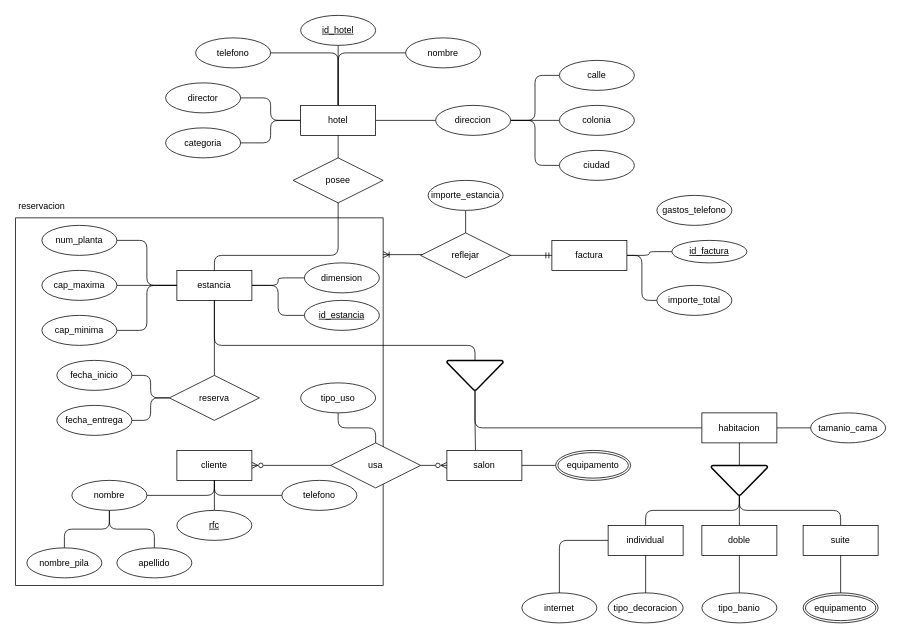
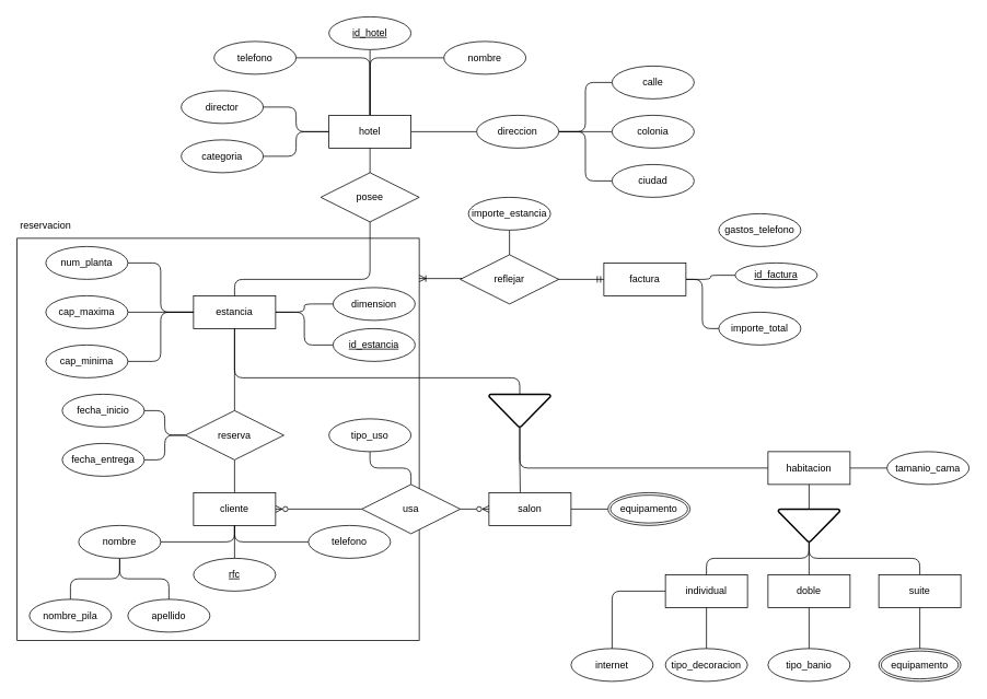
  <mxCell id="0" />
  <mxCell id="1" parent="0" />
  <mxCell id="2" style="edgeStyle=orthogonalEdgeStyle;rounded=1;orthogonalLoop=1;jettySize=auto;html=1;exitX=0;exitY=0.5;exitDx=0;exitDy=0;entryX=1;entryY=0.5;entryDx=0;entryDy=0;curved=0;endArrow=none;endFill=0;" parent="1" source="8" target="10" edge="1"><mxGeometry relative="1" as="geometry" /></mxCell>
  <mxCell id="3" style="edgeStyle=orthogonalEdgeStyle;rounded=1;orthogonalLoop=1;jettySize=auto;html=1;exitX=0;exitY=0.5;exitDx=0;exitDy=0;entryX=1;entryY=0.5;entryDx=0;entryDy=0;endArrow=none;endFill=0;curved=0;" parent="1" source="8" target="11" edge="1"><mxGeometry relative="1" as="geometry" /></mxCell>
  <mxCell id="4" style="edgeStyle=orthogonalEdgeStyle;rounded=1;orthogonalLoop=1;jettySize=auto;html=1;exitX=0.5;exitY=0;exitDx=0;exitDy=0;entryX=1;entryY=0.5;entryDx=0;entryDy=0;endArrow=none;endFill=0;curved=0;" parent="1" source="8" target="17" edge="1"><mxGeometry relative="1" as="geometry" /></mxCell>
  <mxCell id="5" style="edgeStyle=orthogonalEdgeStyle;rounded=1;orthogonalLoop=1;jettySize=auto;html=1;exitX=0.5;exitY=0;exitDx=0;exitDy=0;entryX=0;entryY=0.5;entryDx=0;entryDy=0;endArrow=none;endFill=0;curved=0;" parent="1" source="8" target="16" edge="1"><mxGeometry relative="1" as="geometry" /></mxCell>
  <mxCell id="6" style="edgeStyle=orthogonalEdgeStyle;rounded=1;orthogonalLoop=1;jettySize=auto;html=1;exitX=0.5;exitY=0;exitDx=0;exitDy=0;entryX=0.5;entryY=1;entryDx=0;entryDy=0;endArrow=none;endFill=0;curved=0;" parent="1" source="8" edge="1"><mxGeometry relative="1" as="geometry"><mxPoint x="450" y="60" as="targetPoint" /></mxGeometry></mxCell>
  <mxCell id="7" style="edgeStyle=orthogonalEdgeStyle;rounded=1;orthogonalLoop=1;jettySize=auto;html=1;exitX=1;exitY=0.5;exitDx=0;exitDy=0;entryX=0;entryY=0.5;entryDx=0;entryDy=0;curved=0;endArrow=none;endFill=0;" parent="1" source="8" target="15" edge="1"><mxGeometry relative="1" as="geometry" /></mxCell>
  <mxCell id="8" value="hotel" style="whiteSpace=wrap;html=1;align=center;" parent="1" vertex="1"><mxGeometry x="400" y="140" width="100" height="40" as="geometry" /></mxCell>
  <mxCell id="9" value="id_hotel" style="ellipse;whiteSpace=wrap;html=1;align=center;fontStyle=4;" parent="1" vertex="1"><mxGeometry x="400" y="20" width="100" height="40" as="geometry" /></mxCell>
  <mxCell id="10" value="categoria" style="ellipse;whiteSpace=wrap;html=1;align=center;" parent="1" vertex="1"><mxGeometry x="220" y="170" width="100" height="40" as="geometry" /></mxCell>
  <mxCell id="11" value="director" style="ellipse;whiteSpace=wrap;html=1;align=center;" parent="1" vertex="1"><mxGeometry x="220" y="110" width="100" height="40" as="geometry" /></mxCell>
  <mxCell id="12" style="edgeStyle=orthogonalEdgeStyle;rounded=1;orthogonalLoop=1;jettySize=auto;html=1;exitX=1;exitY=0.5;exitDx=0;exitDy=0;entryX=0;entryY=0.5;entryDx=0;entryDy=0;curved=0;endArrow=none;endFill=0;" parent="1" source="15" target="20" edge="1"><mxGeometry relative="1" as="geometry" /></mxCell>
  <mxCell id="13" style="edgeStyle=orthogonalEdgeStyle;rounded=1;orthogonalLoop=1;jettySize=auto;html=1;exitX=1;exitY=0.5;exitDx=0;exitDy=0;entryX=0;entryY=0.5;entryDx=0;entryDy=0;endArrow=none;endFill=0;curved=0;" parent="1" source="15" target="19" edge="1"><mxGeometry relative="1" as="geometry" /></mxCell>
  <mxCell id="14" style="edgeStyle=orthogonalEdgeStyle;rounded=1;orthogonalLoop=1;jettySize=auto;html=1;exitX=1;exitY=0.5;exitDx=0;exitDy=0;entryX=0;entryY=0.5;entryDx=0;entryDy=0;endArrow=none;endFill=0;curved=0;" parent="1" source="15" target="18" edge="1"><mxGeometry relative="1" as="geometry" /></mxCell>
  <mxCell id="15" value="direccion" style="ellipse;whiteSpace=wrap;html=1;align=center;" parent="1" vertex="1"><mxGeometry x="580" y="140" width="100" height="40" as="geometry" /></mxCell>
  <mxCell id="16" value="nombre" style="ellipse;whiteSpace=wrap;html=1;align=center;" parent="1" vertex="1"><mxGeometry x="540" y="50" width="100" height="40" as="geometry" /></mxCell>
  <mxCell id="17" value="telefono" style="ellipse;whiteSpace=wrap;html=1;align=center;" parent="1" vertex="1"><mxGeometry x="260" y="50" width="100" height="40" as="geometry" /></mxCell>
  <mxCell id="18" value="ciudad" style="ellipse;whiteSpace=wrap;html=1;align=center;" parent="1" vertex="1"><mxGeometry x="745" y="200" width="100" height="40" as="geometry" /></mxCell>
  <mxCell id="19" value="colonia" style="ellipse;whiteSpace=wrap;html=1;align=center;" parent="1" vertex="1"><mxGeometry x="745" y="140" width="100" height="40" as="geometry" /></mxCell>
  <mxCell id="20" value="calle" style="ellipse;whiteSpace=wrap;html=1;align=center;" parent="1" vertex="1"><mxGeometry x="745" y="80" width="100" height="40" as="geometry" /></mxCell>
  <mxCell id="21" style="edgeStyle=orthogonalEdgeStyle;rounded=1;orthogonalLoop=1;jettySize=auto;html=1;exitX=1;exitY=0.5;exitDx=0;exitDy=0;entryX=0;entryY=0.5;entryDx=0;entryDy=0;curved=0;endArrow=none;endFill=0;" parent="1" source="24" target="29" edge="1"><mxGeometry relative="1" as="geometry" /></mxCell>
  <mxCell id="22" style="edgeStyle=orthogonalEdgeStyle;rounded=1;orthogonalLoop=1;jettySize=auto;html=1;exitX=1;exitY=0.5;exitDx=0;exitDy=0;entryX=0;entryY=0.5;entryDx=0;entryDy=0;curved=0;endArrow=none;endFill=0;" parent="1" source="24" target="28" edge="1"><mxGeometry relative="1" as="geometry" /></mxCell>
  <mxCell id="23" style="edgeStyle=orthogonalEdgeStyle;rounded=1;orthogonalLoop=1;jettySize=auto;html=1;exitX=0.5;exitY=1;exitDx=0;exitDy=0;entryX=0.5;entryY=0;entryDx=0;entryDy=0;endArrow=none;endFill=0;curved=0;" edge="1" parent="1" source="24" target="62"><mxGeometry relative="1" as="geometry" /></mxCell>
  <mxCell id="24" value="estancia" style="whiteSpace=wrap;html=1;align=center;" parent="1" vertex="1"><mxGeometry x="235" y="360" width="100" height="40" as="geometry" /></mxCell>
  <mxCell id="25" style="edgeStyle=orthogonalEdgeStyle;rounded=1;orthogonalLoop=1;jettySize=auto;html=1;exitX=0.5;exitY=0;exitDx=0;exitDy=0;entryX=0.5;entryY=1;entryDx=0;entryDy=0;curved=0;endArrow=none;endFill=0;" parent="1" source="27" target="8" edge="1"><mxGeometry relative="1" as="geometry" /></mxCell>
  <mxCell id="26" style="edgeStyle=orthogonalEdgeStyle;rounded=1;orthogonalLoop=1;jettySize=auto;html=1;exitX=0.5;exitY=1;exitDx=0;exitDy=0;entryX=0.5;entryY=0;entryDx=0;entryDy=0;endArrow=none;endFill=0;curved=0;" parent="1" source="27" target="24" edge="1"><mxGeometry relative="1" as="geometry"><Array as="points"><mxPoint x="450" y="340" /><mxPoint x="285" y="340" /></Array></mxGeometry></mxCell>
  <mxCell id="27" value="posee" style="shape=rhombus;perimeter=rhombusPerimeter;whiteSpace=wrap;html=1;align=center;" parent="1" vertex="1"><mxGeometry x="390" y="210" width="120" height="60" as="geometry" /></mxCell>
  <mxCell id="28" value="id_estancia" style="ellipse;whiteSpace=wrap;html=1;align=center;fontStyle=4;" parent="1" vertex="1"><mxGeometry x="405" y="400" width="100" height="40" as="geometry" /></mxCell>
  <mxCell id="29" value="dimension" style="ellipse;whiteSpace=wrap;html=1;align=center;" parent="1" vertex="1"><mxGeometry x="405" y="350" width="100" height="40" as="geometry" /></mxCell>
  <mxCell id="30" value="tamanio_cama" style="ellipse;whiteSpace=wrap;html=1;align=center;" parent="1" vertex="1"><mxGeometry x="1080" y="550" width="100" height="40" as="geometry" /></mxCell>
  <mxCell id="31" style="edgeStyle=orthogonalEdgeStyle;rounded=1;orthogonalLoop=1;jettySize=auto;html=1;exitX=1;exitY=0.5;exitDx=0;exitDy=0;entryX=0;entryY=0.5;entryDx=0;entryDy=0;curved=0;endArrow=none;endFill=0;" parent="1" source="32" target="24" edge="1"><mxGeometry relative="1" as="geometry" /></mxCell>
  <mxCell id="32" value="num_planta" style="ellipse;whiteSpace=wrap;html=1;align=center;" parent="1" vertex="1"><mxGeometry x="55" y="300" width="100" height="40" as="geometry" /></mxCell>
  <mxCell id="33" style="edgeStyle=orthogonalEdgeStyle;rounded=1;orthogonalLoop=1;jettySize=auto;html=1;exitX=1;exitY=0.5;exitDx=0;exitDy=0;entryX=0;entryY=0.5;entryDx=0;entryDy=0;curved=0;endArrow=none;endFill=0;" parent="1" source="34" target="24" edge="1"><mxGeometry relative="1" as="geometry" /></mxCell>
  <mxCell id="34" value="cap_minima" style="ellipse;whiteSpace=wrap;html=1;align=center;" parent="1" vertex="1"><mxGeometry x="55" y="420" width="100" height="40" as="geometry" /></mxCell>
  <mxCell id="35" style="edgeStyle=orthogonalEdgeStyle;rounded=1;orthogonalLoop=1;jettySize=auto;html=1;exitX=1;exitY=0.5;exitDx=0;exitDy=0;entryX=0;entryY=0.5;entryDx=0;entryDy=0;curved=0;endArrow=none;endFill=0;" parent="1" source="36" target="24" edge="1"><mxGeometry relative="1" as="geometry" /></mxCell>
  <mxCell id="36" value="cap_maxima" style="ellipse;whiteSpace=wrap;html=1;align=center;" parent="1" vertex="1"><mxGeometry x="55" y="360" width="100" height="40" as="geometry" /></mxCell>
  <mxCell id="37" style="edgeStyle=orthogonalEdgeStyle;rounded=1;orthogonalLoop=1;jettySize=auto;html=1;exitX=0.5;exitY=1;exitDx=0;exitDy=0;exitPerimeter=0;entryX=0;entryY=0.5;entryDx=0;entryDy=0;curved=0;endArrow=none;endFill=0;" parent="1" source="38" target="40" edge="1"><mxGeometry relative="1" as="geometry" /></mxCell>
  <mxCell id="38" value="" style="strokeWidth=2;html=1;shape=mxgraph.flowchart.merge_or_storage;whiteSpace=wrap;" parent="1" vertex="1"><mxGeometry x="595" y="480" width="75" height="40" as="geometry" /></mxCell>
  <mxCell id="39" style="edgeStyle=orthogonalEdgeStyle;rounded=1;orthogonalLoop=1;jettySize=auto;html=1;exitX=1;exitY=0.5;exitDx=0;exitDy=0;entryX=0;entryY=0.5;entryDx=0;entryDy=0;curved=0;endArrow=none;endFill=0;" parent="1" source="40" target="30" edge="1"><mxGeometry relative="1" as="geometry" /></mxCell>
  <mxCell id="40" value="habitacion" style="whiteSpace=wrap;html=1;align=center;" parent="1" vertex="1"><mxGeometry x="935" y="550" width="100" height="40" as="geometry" /></mxCell>
  <mxCell id="41" style="edgeStyle=orthogonalEdgeStyle;rounded=1;orthogonalLoop=1;jettySize=auto;html=1;exitX=1;exitY=0.5;exitDx=0;exitDy=0;entryX=0;entryY=0.5;entryDx=0;entryDy=0;curved=0;endArrow=none;endFill=0;" parent="1" source="42" target="43" edge="1"><mxGeometry relative="1" as="geometry" /></mxCell>
  <mxCell id="42" value="salon" style="whiteSpace=wrap;html=1;align=center;" parent="1" vertex="1"><mxGeometry x="595" y="600" width="100" height="40" as="geometry" /></mxCell>
  <mxCell id="43" value="equipamento" style="ellipse;shape=doubleEllipse;margin=3;whiteSpace=wrap;html=1;align=center;" parent="1" vertex="1"><mxGeometry x="740" y="600" width="100" height="40" as="geometry" /></mxCell>
  <mxCell id="44" style="edgeStyle=orthogonalEdgeStyle;rounded=1;orthogonalLoop=1;jettySize=auto;html=1;exitX=0.5;exitY=1;exitDx=0;exitDy=0;exitPerimeter=0;entryX=0.5;entryY=0;entryDx=0;entryDy=0;curved=0;endArrow=none;endFill=0;" parent="1" source="47" target="48" edge="1"><mxGeometry relative="1" as="geometry" /></mxCell>
  <mxCell id="45" style="edgeStyle=orthogonalEdgeStyle;rounded=1;orthogonalLoop=1;jettySize=auto;html=1;exitX=0.5;exitY=1;exitDx=0;exitDy=0;exitPerimeter=0;entryX=0.5;entryY=0;entryDx=0;entryDy=0;curved=0;endArrow=none;endFill=0;" parent="1" source="47" target="50" edge="1"><mxGeometry relative="1" as="geometry" /></mxCell>
  <mxCell id="46" style="edgeStyle=orthogonalEdgeStyle;rounded=1;orthogonalLoop=1;jettySize=auto;html=1;exitX=0.5;exitY=1;exitDx=0;exitDy=0;exitPerimeter=0;entryX=0.5;entryY=0;entryDx=0;entryDy=0;endArrow=none;endFill=0;curved=0;" parent="1" source="47" target="49" edge="1"><mxGeometry relative="1" as="geometry" /></mxCell>
  <mxCell id="47" value="" style="strokeWidth=2;html=1;shape=mxgraph.flowchart.merge_or_storage;whiteSpace=wrap;" parent="1" vertex="1"><mxGeometry x="947.5" y="620" width="75" height="40" as="geometry" /></mxCell>
  <mxCell id="48" value="individual" style="whiteSpace=wrap;html=1;align=center;" parent="1" vertex="1"><mxGeometry x="810" y="700" width="100" height="40" as="geometry" /></mxCell>
  <mxCell id="49" value="suite" style="whiteSpace=wrap;html=1;align=center;" parent="1" vertex="1"><mxGeometry x="1070" y="700" width="100" height="40" as="geometry" /></mxCell>
  <mxCell id="50" value="doble" style="whiteSpace=wrap;html=1;align=center;" parent="1" vertex="1"><mxGeometry x="935" y="700" width="100" height="40" as="geometry" /></mxCell>
  <mxCell id="51" style="edgeStyle=orthogonalEdgeStyle;rounded=1;orthogonalLoop=1;jettySize=auto;html=1;exitX=0.5;exitY=1;exitDx=0;exitDy=0;entryX=0.5;entryY=0;entryDx=0;entryDy=0;entryPerimeter=0;curved=0;endArrow=none;endFill=0;" parent="1" source="40" target="47" edge="1"><mxGeometry relative="1" as="geometry" /></mxCell>
  <mxCell id="52" style="edgeStyle=orthogonalEdgeStyle;rounded=1;orthogonalLoop=1;jettySize=auto;html=1;exitX=0.5;exitY=0;exitDx=0;exitDy=0;entryX=0.5;entryY=1;entryDx=0;entryDy=0;curved=0;endArrow=none;endFill=0;" parent="1" source="53" target="49" edge="1"><mxGeometry relative="1" as="geometry" /></mxCell>
  <mxCell id="53" value="equipamento" style="ellipse;shape=doubleEllipse;margin=3;whiteSpace=wrap;html=1;align=center;" parent="1" vertex="1"><mxGeometry x="1070" y="790" width="100" height="40" as="geometry" /></mxCell>
  <mxCell id="54" style="edgeStyle=orthogonalEdgeStyle;rounded=1;orthogonalLoop=1;jettySize=auto;html=1;exitX=0.5;exitY=0;exitDx=0;exitDy=0;entryX=0;entryY=0.5;entryDx=0;entryDy=0;curved=0;endArrow=none;endFill=0;" parent="1" source="55" target="48" edge="1"><mxGeometry relative="1" as="geometry" /></mxCell>
  <mxCell id="55" value="internet" style="ellipse;whiteSpace=wrap;html=1;align=center;" parent="1" vertex="1"><mxGeometry x="695" y="790" width="100" height="40" as="geometry" /></mxCell>
  <mxCell id="56" style="edgeStyle=orthogonalEdgeStyle;rounded=1;orthogonalLoop=1;jettySize=auto;html=1;exitX=0.5;exitY=0;exitDx=0;exitDy=0;entryX=0.5;entryY=1;entryDx=0;entryDy=0;curved=0;endArrow=none;endFill=0;" parent="1" source="57" target="48" edge="1"><mxGeometry relative="1" as="geometry" /></mxCell>
  <mxCell id="57" value="tipo_decoracion" style="ellipse;whiteSpace=wrap;html=1;align=center;" parent="1" vertex="1"><mxGeometry x="810" y="790" width="100" height="40" as="geometry" /></mxCell>
  <mxCell id="58" style="edgeStyle=orthogonalEdgeStyle;rounded=1;orthogonalLoop=1;jettySize=auto;html=1;exitX=0.5;exitY=0;exitDx=0;exitDy=0;entryX=0.5;entryY=1;entryDx=0;entryDy=0;curved=0;endArrow=none;endFill=0;" parent="1" source="59" target="50" edge="1"><mxGeometry relative="1" as="geometry" /></mxCell>
  <mxCell id="59" value="tipo_banio" style="ellipse;whiteSpace=wrap;html=1;align=center;" parent="1" vertex="1"><mxGeometry x="935" y="790" width="100" height="40" as="geometry" /></mxCell>
  <mxCell id="60" value="cliente" style="whiteSpace=wrap;html=1;align=center;" parent="1" vertex="1"><mxGeometry x="235" y="600" width="100" height="40" as="geometry" /></mxCell>
+ <mxCell id="61" style="edgeStyle=orthogonalEdgeStyle;rounded=1;orthogonalLoop=1;jettySize=auto;html=1;exitX=0.5;exitY=1;exitDx=0;exitDy=0;entryX=0.5;entryY=0;entryDx=0;entryDy=0;curved=0;endArrow=none;endFill=0;" parent="1" source="62" target="60" edge="1"><mxGeometry relative="1" as="geometry" /></mxCell>
  <mxCell id="62" value="reserva" style="shape=rhombus;perimeter=rhombusPerimeter;whiteSpace=wrap;html=1;align=center;" parent="1" vertex="1"><mxGeometry x="225" y="500" width="120" height="60" as="geometry" /></mxCell>
  <mxCell id="63" style="edgeStyle=orthogonalEdgeStyle;rounded=1;orthogonalLoop=1;jettySize=auto;html=1;exitX=1;exitY=0.5;exitDx=0;exitDy=0;entryX=0;entryY=0.5;entryDx=0;entryDy=0;curved=0;endArrow=none;endFill=0;" parent="1" source="64" target="62" edge="1"><mxGeometry relative="1" as="geometry" /></mxCell>
  <mxCell id="64" value="fecha_entrega" style="ellipse;whiteSpace=wrap;html=1;align=center;" parent="1" vertex="1"><mxGeometry x="75" y="540" width="100" height="40" as="geometry" /></mxCell>
  <mxCell id="65" style="edgeStyle=orthogonalEdgeStyle;rounded=1;orthogonalLoop=1;jettySize=auto;html=1;exitX=1;exitY=0.5;exitDx=0;exitDy=0;entryX=0;entryY=0.5;entryDx=0;entryDy=0;curved=0;endArrow=none;endFill=0;" parent="1" source="66" target="62" edge="1"><mxGeometry relative="1" as="geometry" /></mxCell>
  <mxCell id="66" value="fecha_inicio" style="ellipse;whiteSpace=wrap;html=1;align=center;" parent="1" vertex="1"><mxGeometry x="75" y="480" width="100" height="40" as="geometry" /></mxCell>
  <mxCell id="67" style="edgeStyle=orthogonalEdgeStyle;rounded=1;orthogonalLoop=1;jettySize=auto;html=1;exitX=0.5;exitY=0;exitDx=0;exitDy=0;entryX=0.5;entryY=1;entryDx=0;entryDy=0;curved=0;endArrow=none;endFill=0;" parent="1" source="68" target="60" edge="1"><mxGeometry relative="1" as="geometry" /></mxCell>
  <mxCell id="68" value="rfc" style="ellipse;whiteSpace=wrap;html=1;align=center;fontStyle=4;" parent="1" vertex="1"><mxGeometry x="235" y="680" width="100" height="40" as="geometry" /></mxCell>
  <mxCell id="69" style="edgeStyle=orthogonalEdgeStyle;rounded=1;orthogonalLoop=1;jettySize=auto;html=1;exitX=0;exitY=0.5;exitDx=0;exitDy=0;entryX=0.5;entryY=1;entryDx=0;entryDy=0;curved=0;endArrow=none;endFill=0;" parent="1" source="70" target="60" edge="1"><mxGeometry relative="1" as="geometry" /></mxCell>
  <mxCell id="70" value="telefono" style="ellipse;whiteSpace=wrap;html=1;align=center;" parent="1" vertex="1"><mxGeometry x="375" y="640" width="100" height="40" as="geometry" /></mxCell>
  <mxCell id="71" style="edgeStyle=orthogonalEdgeStyle;rounded=1;orthogonalLoop=1;jettySize=auto;html=1;exitX=1;exitY=0.5;exitDx=0;exitDy=0;entryX=0.5;entryY=1;entryDx=0;entryDy=0;curved=0;endArrow=none;endFill=0;" parent="1" source="74" target="60" edge="1"><mxGeometry relative="1" as="geometry" /></mxCell>
  <mxCell id="72" style="edgeStyle=orthogonalEdgeStyle;rounded=1;orthogonalLoop=1;jettySize=auto;html=1;exitX=0.5;exitY=1;exitDx=0;exitDy=0;entryX=0.5;entryY=0;entryDx=0;entryDy=0;curved=0;endArrow=none;endFill=0;" parent="1" source="74" target="76" edge="1"><mxGeometry relative="1" as="geometry" /></mxCell>
  <mxCell id="73" style="edgeStyle=orthogonalEdgeStyle;rounded=1;orthogonalLoop=1;jettySize=auto;html=1;exitX=0.5;exitY=1;exitDx=0;exitDy=0;entryX=0.5;entryY=0;entryDx=0;entryDy=0;curved=0;endArrow=none;endFill=0;" parent="1" source="74" target="75" edge="1"><mxGeometry relative="1" as="geometry" /></mxCell>
  <mxCell id="74" value="nombre" style="ellipse;whiteSpace=wrap;html=1;align=center;" parent="1" vertex="1"><mxGeometry x="95" y="640" width="100" height="40" as="geometry" /></mxCell>
  <mxCell id="75" value="apellido" style="ellipse;whiteSpace=wrap;html=1;align=center;" parent="1" vertex="1"><mxGeometry x="155" y="730" width="100" height="40" as="geometry" /></mxCell>
  <mxCell id="76" value="nombre_pila" style="ellipse;whiteSpace=wrap;html=1;align=center;" parent="1" vertex="1"><mxGeometry x="35" y="730" width="100" height="40" as="geometry" /></mxCell>
  <mxCell id="77" style="edgeStyle=orthogonalEdgeStyle;rounded=1;orthogonalLoop=1;jettySize=auto;html=1;exitX=0.5;exitY=1;exitDx=0;exitDy=0;entryX=0.5;entryY=0;entryDx=0;entryDy=0;entryPerimeter=0;curved=0;endArrow=none;endFill=0;" edge="1" parent="1" source="24" target="38"><mxGeometry relative="1" as="geometry"><Array as="points"><mxPoint x="285" y="460" /><mxPoint x="633" y="460" /></Array></mxGeometry></mxCell>
  <mxCell id="78" value="" style="rounded=0;whiteSpace=wrap;html=1;fillColor=none;glass=1;" vertex="1" parent="1"><mxGeometry x="20" y="290" width="490" height="490" as="geometry" /></mxCell>
  <mxCell id="79" style="edgeStyle=orthogonalEdgeStyle;rounded=1;orthogonalLoop=1;jettySize=auto;html=1;exitX=1;exitY=0.5;exitDx=0;exitDy=0;entryX=0;entryY=0.5;entryDx=0;entryDy=0;curved=0;endArrow=none;endFill=0;" edge="1" parent="1" source="81" target="85"><mxGeometry relative="1" as="geometry" /></mxCell>
  <mxCell id="80" style="edgeStyle=orthogonalEdgeStyle;rounded=1;orthogonalLoop=1;jettySize=auto;html=1;exitX=1;exitY=0.5;exitDx=0;exitDy=0;entryX=0;entryY=0.5;entryDx=0;entryDy=0;curved=0;endArrow=none;endFill=0;" edge="1" parent="1" source="81" target="86"><mxGeometry relative="1" as="geometry" /></mxCell>
  <mxCell id="81" value="factura" style="whiteSpace=wrap;html=1;align=center;" vertex="1" parent="1"><mxGeometry x="735" y="320" width="100" height="40" as="geometry" /></mxCell>
  <mxCell id="82" style="edgeStyle=orthogonalEdgeStyle;rounded=0;orthogonalLoop=1;jettySize=auto;html=1;exitX=0;exitY=0.5;exitDx=0;exitDy=0;entryX=1;entryY=0.1;entryDx=0;entryDy=0;entryPerimeter=0;endArrow=ERoneToMany;endFill=0;startArrow=ERmandOne;startFill=0;" edge="1" parent="1" source="81" target="78"><mxGeometry relative="1" as="geometry" /></mxCell>
  <mxCell id="83" style="edgeStyle=orthogonalEdgeStyle;rounded=1;orthogonalLoop=1;jettySize=auto;html=1;exitX=0.5;exitY=0;exitDx=0;exitDy=0;entryX=0.5;entryY=1;entryDx=0;entryDy=0;endArrow=none;endFill=0;curved=0;" edge="1" parent="1" source="84" target="89"><mxGeometry relative="1" as="geometry" /></mxCell>
  <mxCell id="84" value="reflejar" style="shape=rhombus;perimeter=rhombusPerimeter;whiteSpace=wrap;html=1;align=center;" vertex="1" parent="1"><mxGeometry x="560" y="310" width="120" height="60" as="geometry" /></mxCell>
  <mxCell id="85" value="id_factura" style="ellipse;whiteSpace=wrap;html=1;align=center;fontStyle=4;" vertex="1" parent="1"><mxGeometry x="895" y="320" width="100" height="30" as="geometry" /></mxCell>
  <mxCell id="86" value="importe_total" style="ellipse;whiteSpace=wrap;html=1;align=center;" vertex="1" parent="1"><mxGeometry x="875" y="380" width="100" height="40" as="geometry" /></mxCell>
  <mxCell id="87" value="gastos_telefono" style="ellipse;whiteSpace=wrap;html=1;align=center;" vertex="1" parent="1"><mxGeometry x="875" y="260" width="100" height="40" as="geometry" /></mxCell>
  <mxCell id="88" value="reservacion" style="text;html=1;align=center;verticalAlign=middle;whiteSpace=wrap;rounded=0;" vertex="1" parent="1"><mxGeometry x="25" y="260" width="60" height="30" as="geometry" /></mxCell>
  <mxCell id="89" value="importe_estancia" style="ellipse;whiteSpace=wrap;html=1;align=center;" vertex="1" parent="1"><mxGeometry x="570" y="240" width="100" height="40" as="geometry" /></mxCell>
  <mxCell id="90" style="edgeStyle=orthogonalEdgeStyle;rounded=1;orthogonalLoop=1;jettySize=auto;html=1;exitX=1;exitY=0.5;exitDx=0;exitDy=0;entryX=0;entryY=0.5;entryDx=0;entryDy=0;curved=0;endArrow=ERzeroToMany;endFill=0;" edge="1" parent="1" source="93" target="42"><mxGeometry relative="1" as="geometry" /></mxCell>
  <mxCell id="91" style="edgeStyle=orthogonalEdgeStyle;rounded=1;orthogonalLoop=1;jettySize=auto;html=1;exitX=0;exitY=0.5;exitDx=0;exitDy=0;entryX=1;entryY=0.5;entryDx=0;entryDy=0;endArrow=ERzeroToMany;endFill=0;curved=0;" edge="1" parent="1" source="93" target="60"><mxGeometry relative="1" as="geometry" /></mxCell>
  <mxCell id="92" style="edgeStyle=orthogonalEdgeStyle;rounded=1;orthogonalLoop=1;jettySize=auto;html=1;exitX=0.5;exitY=0;exitDx=0;exitDy=0;entryX=0.5;entryY=1;entryDx=0;entryDy=0;curved=0;endArrow=none;endFill=0;" edge="1" parent="1" source="93" target="94"><mxGeometry relative="1" as="geometry" /></mxCell>
  <mxCell id="93" value="usa" style="shape=rhombus;perimeter=rhombusPerimeter;whiteSpace=wrap;html=1;align=center;" vertex="1" parent="1"><mxGeometry x="440" y="590" width="120" height="60" as="geometry" /></mxCell>
  <mxCell id="94" value="tipo_uso" style="ellipse;whiteSpace=wrap;html=1;align=center;" vertex="1" parent="1"><mxGeometry x="400" y="510" width="100" height="40" as="geometry" /></mxCell>
  <mxCell id="95" style="edgeStyle=orthogonalEdgeStyle;rounded=1;orthogonalLoop=1;jettySize=auto;html=1;exitX=0.5;exitY=1;exitDx=0;exitDy=0;exitPerimeter=0;entryX=0.381;entryY=-0.008;entryDx=0;entryDy=0;entryPerimeter=0;curved=0;endArrow=none;endFill=0;" edge="1" parent="1" source="38" target="42"><mxGeometry relative="1" as="geometry" /></mxCell>
